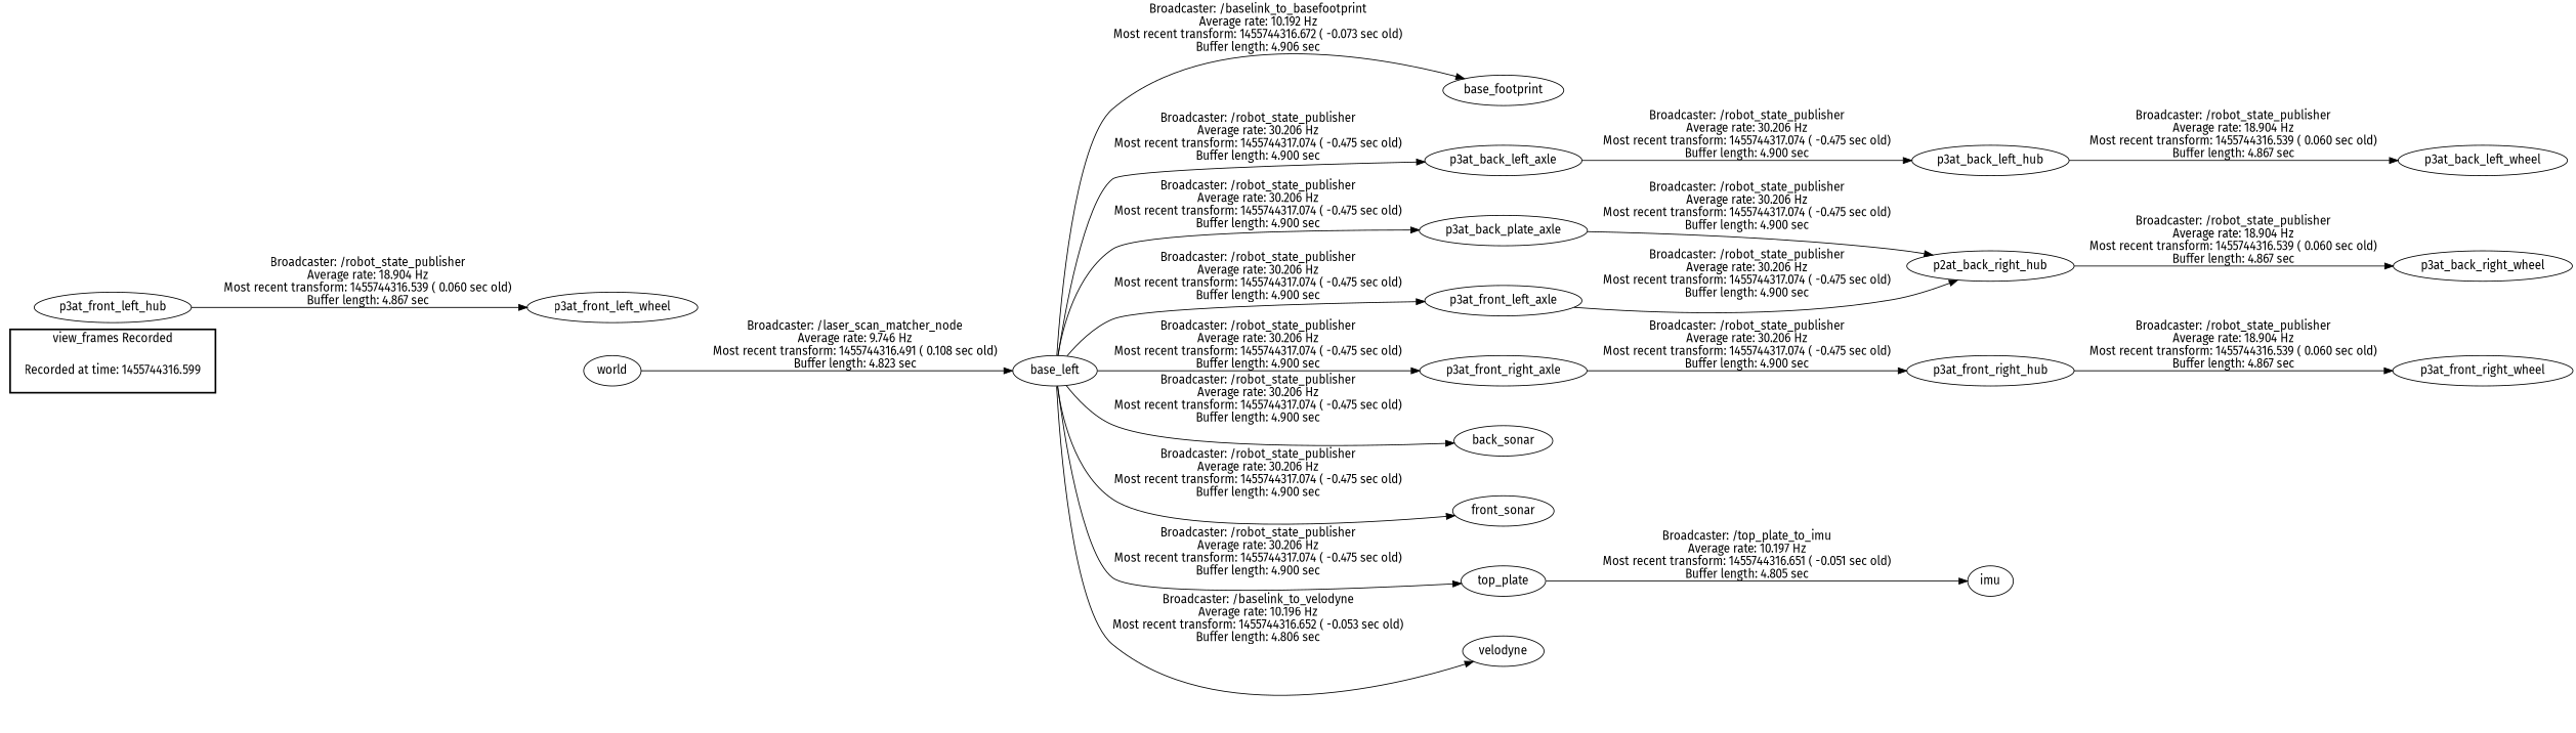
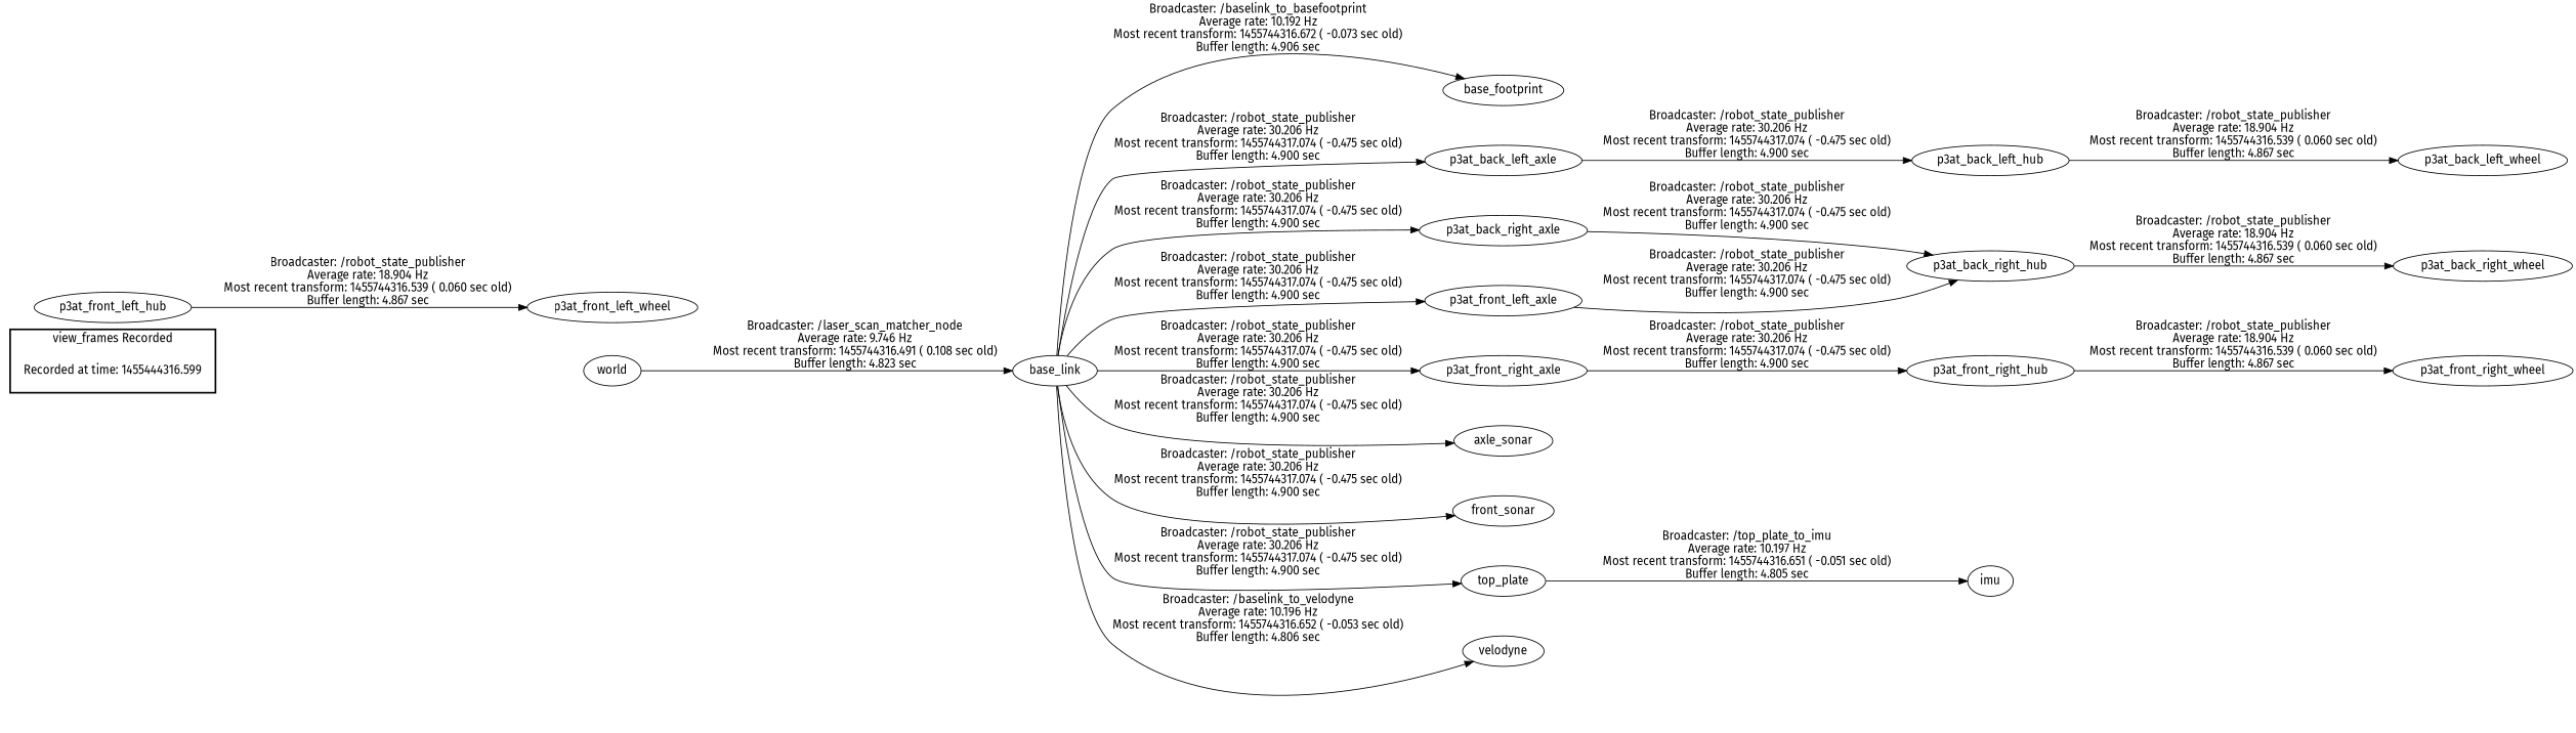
  digraph {
    fontname="Fira Sans"
    rankdir=LR
    node [fontname="Fira Sans"]
    edge [fontname="Fira Sans"]
-   "Recorded at time: 1455744316.599" [shape=plaintext]
+   "Recorded at time: 1455744316.599" [shape=plaintext label="Recorded at time: 1455444316.599"]
    world
-   base_link [label=base_left]
+   base_link
    base_footprint
    p3at_back_left_axle
-   p3at_back_right_axle [label=p3at_back_plate_axle]
+   p3at_back_right_axle
    p3at_front_left_axle
    p3at_front_right_axle
-   back_sonar
+   back_sonar [label=axle_sonar]
    front_sonar
    top_plate
    velodyne
    p3at_back_left_hub
-   p3at_back_right_hub [label=p2at_back_right_hub]
+   p3at_back_right_hub
    p3at_front_right_hub
    imu
    p3at_back_left_wheel
    p3at_back_right_wheel
    p3at_front_left_hub
    p3at_front_left_wheel
    p3at_front_right_wheel
    subgraph cluster_1 {
      color=black
      label="view_frames Recorded"
      style=bold
      "Recorded at time: 1455744316.599"
    }
    "Recorded at time: 1455744316.599" -> world [style=invis]
    world -> base_link [label="Broadcaster: /laser_scan_matcher_node\nAverage rate: 9.746 Hz\nMost recent transform: 1455744316.491 ( 0.108 sec old)\nBuffer length: 4.823 sec\n"]
    base_link -> base_footprint [label="Broadcaster: /baselink_to_basefootprint\nAverage rate: 10.192 Hz\nMost recent transform: 1455744316.672 ( -0.073 sec old)\nBuffer length: 4.906 sec\n"]
    base_link -> p3at_back_left_axle [label="Broadcaster: /robot_state_publisher\nAverage rate: 30.206 Hz\nMost recent transform: 1455744317.074 ( -0.475 sec old)\nBuffer length: 4.900 sec\n"]
    base_link -> p3at_back_right_axle [label="Broadcaster: /robot_state_publisher\nAverage rate: 30.206 Hz\nMost recent transform: 1455744317.074 ( -0.475 sec old)\nBuffer length: 4.900 sec\n"]
    base_link -> p3at_front_left_axle [label="Broadcaster: /robot_state_publisher\nAverage rate: 30.206 Hz\nMost recent transform: 1455744317.074 ( -0.475 sec old)\nBuffer length: 4.900 sec\n"]
    base_link -> p3at_front_right_axle [label="Broadcaster: /robot_state_publisher\nAverage rate: 30.206 Hz\nMost recent transform: 1455744317.074 ( -0.475 sec old)\nBuffer length: 4.900 sec\n"]
    base_link -> back_sonar [label="Broadcaster: /robot_state_publisher\nAverage rate: 30.206 Hz\nMost recent transform: 1455744317.074 ( -0.475 sec old)\nBuffer length: 4.900 sec\n"]
    base_link -> front_sonar [label="Broadcaster: /robot_state_publisher\nAverage rate: 30.206 Hz\nMost recent transform: 1455744317.074 ( -0.475 sec old)\nBuffer length: 4.900 sec\n"]
    base_link -> top_plate [label="Broadcaster: /robot_state_publisher\nAverage rate: 30.206 Hz\nMost recent transform: 1455744317.074 ( -0.475 sec old)\nBuffer length: 4.900 sec\n"]
    base_link -> velodyne [label="Broadcaster: /baselink_to_velodyne\nAverage rate: 10.196 Hz\nMost recent transform: 1455744316.652 ( -0.053 sec old)\nBuffer length: 4.806 sec\n"]
    p3at_back_left_axle -> p3at_back_left_hub [label="Broadcaster: /robot_state_publisher\nAverage rate: 30.206 Hz\nMost recent transform: 1455744317.074 ( -0.475 sec old)\nBuffer length: 4.900 sec\n"]
    p3at_back_right_axle -> p3at_back_right_hub [label="Broadcaster: /robot_state_publisher\nAverage rate: 30.206 Hz\nMost recent transform: 1455744317.074 ( -0.475 sec old)\nBuffer length: 4.900 sec\n"]
    p3at_front_left_axle -> p3at_back_right_hub [label="Broadcaster: /robot_state_publisher\nAverage rate: 30.206 Hz\nMost recent transform: 1455744317.074 ( -0.475 sec old)\nBuffer length: 4.900 sec\n"]
    p3at_front_right_axle -> p3at_front_right_hub [label="Broadcaster: /robot_state_publisher\nAverage rate: 30.206 Hz\nMost recent transform: 1455744317.074 ( -0.475 sec old)\nBuffer length: 4.900 sec\n"]
    top_plate -> imu [label="Broadcaster: /top_plate_to_imu\nAverage rate: 10.197 Hz\nMost recent transform: 1455744316.651 ( -0.051 sec old)\nBuffer length: 4.805 sec\n"]
    p3at_back_left_hub -> p3at_back_left_wheel [label="Broadcaster: /robot_state_publisher\nAverage rate: 18.904 Hz\nMost recent transform: 1455744316.539 ( 0.060 sec old)\nBuffer length: 4.867 sec\n"]
    p3at_back_right_hub -> p3at_back_right_wheel [label="Broadcaster: /robot_state_publisher\nAverage rate: 18.904 Hz\nMost recent transform: 1455744316.539 ( 0.060 sec old)\nBuffer length: 4.867 sec\n"]
    p3at_front_right_hub -> p3at_front_right_wheel [label="Broadcaster: /robot_state_publisher\nAverage rate: 18.904 Hz\nMost recent transform: 1455744316.539 ( 0.060 sec old)\nBuffer length: 4.867 sec\n"]
    p3at_front_left_hub -> p3at_front_left_wheel [label="Broadcaster: /robot_state_publisher\nAverage rate: 18.904 Hz\nMost recent transform: 1455744316.539 ( 0.060 sec old)\nBuffer length: 4.867 sec\n"]
  }
